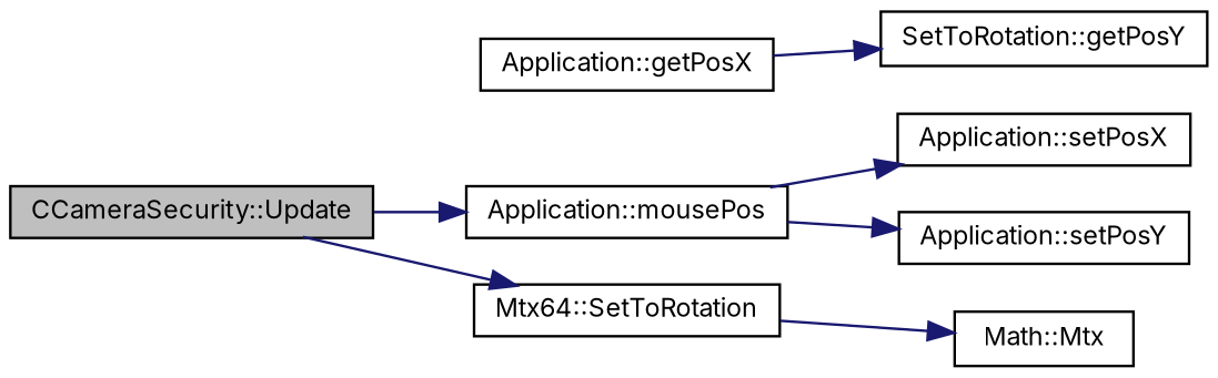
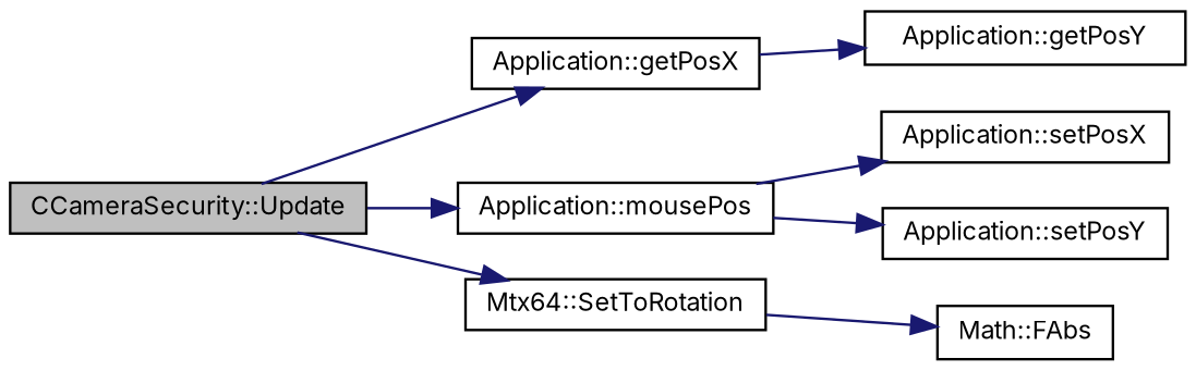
  digraph {
    fontname=Inter
    rankdir=LR
    node [color=black fontname=Inter fontsize=10 shape=record]
    edge [color=midnightblue fontname=Inter fontsize=10 labelfontname=Helvetica labelfontsize=10 style=solid]
    n1 [fillcolor=grey75 fontcolor=black height=0.2 label="CCameraSecurity::Update" style=filled width=0.4]
    n2 [height=0.2 label="Application::getPosX" width=0.4]
    n3 [height=0.2 label="Application::mousePos" width=0.4]
    n4 [height=0.2 label="Mtx64::SetToRotation" width=0.4]
-   n5 [height=0.2 label="SetToRotation::getPosY" width=0.4]
+   n5 [height=0.2 label="Application::getPosY" width=0.4]
    n6 [height=0.2 label="Application::setPosX" width=0.4]
    n7 [height=0.2 label="Application::setPosY" width=0.4]
-   n8 [height=0.2 label="Math::Mtx" width=0.4]
+   n8 [height=0.2 label="Math::FAbs" width=0.4]
+   n1 -> n2
    n1 -> n3
    n1 -> n4
    n2 -> n5
    n3 -> n6
    n3 -> n7
    n4 -> n8
  }
